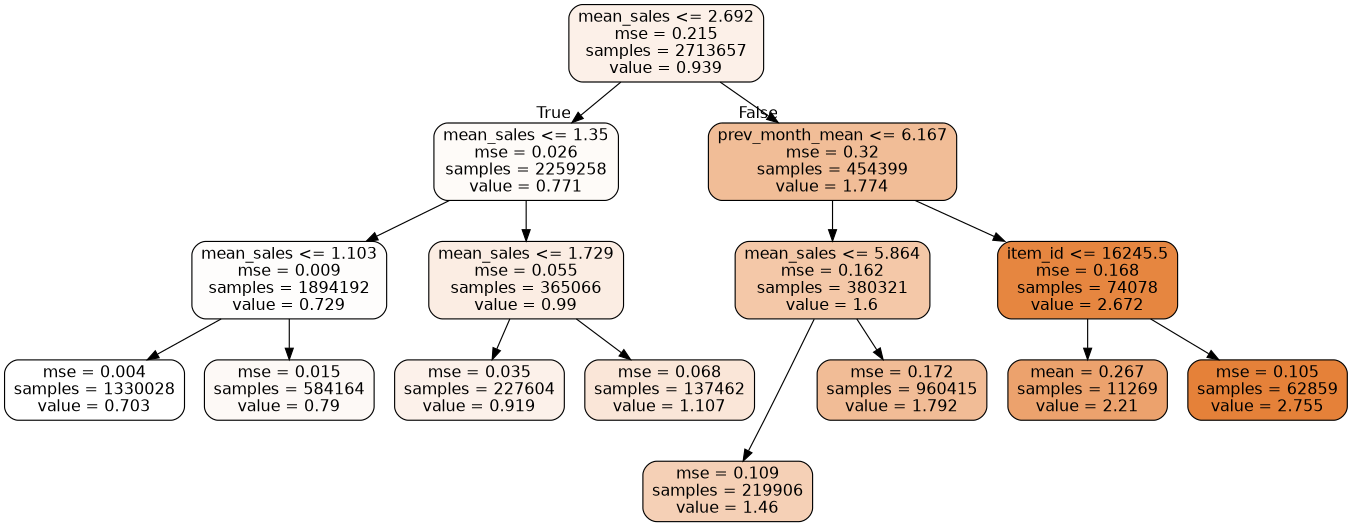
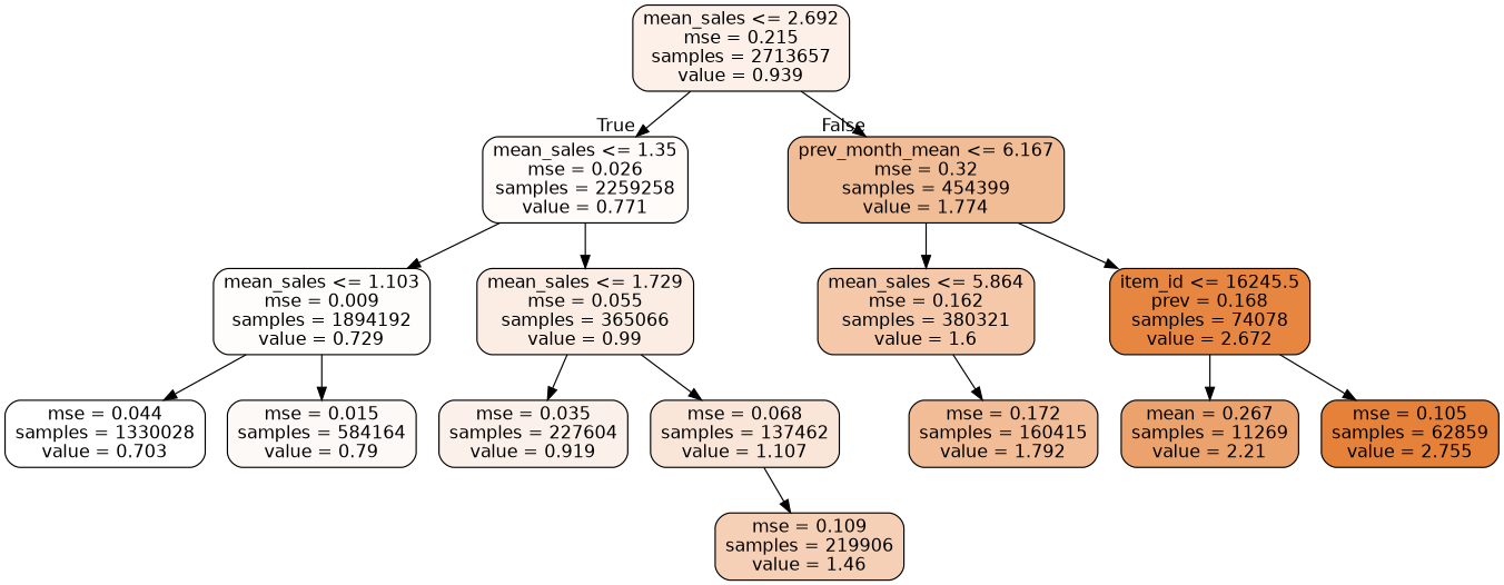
  digraph {
    node [color=black fontname=helvetica shape=box style="filled, rounded"]
    edge [fontname=helvetica]
    n1 [fillcolor="#e581391d" label="mean_sales <= 2.692\nmse = 0.215\nsamples = 2713657\nvalue = 0.939"]
    n2 [fillcolor="#e5813908" label="mean_sales <= 1.35\nmse = 0.026\nsamples = 2259258\nvalue = 0.771"]
    n3 [fillcolor="#e5813985" label="prev_month_mean <= 6.167\nmse = 0.32\nsamples = 454399\nvalue = 1.774"]
    n4 [fillcolor="#e5813903" label="mean_sales <= 1.103\nmse = 0.009\nsamples = 1894192\nvalue = 0.729"]
    n5 [fillcolor="#e5813924" label="mean_sales <= 1.729\nmse = 0.055\nsamples = 365066\nvalue = 0.99"]
    n6 [fillcolor="#e581396f" label="mean_sales <= 5.864\nmse = 0.162\nsamples = 380321\nvalue = 1.6"]
-   n7 [fillcolor="#e58139f5" label="item_id <= 16245.5\nmse = 0.168\nsamples = 74078\nvalue = 2.672"]
-   n8 [fillcolor="#e5813900" label="mse = 0.004\nsamples = 1330028\nvalue = 0.703"]
+   n7 [fillcolor="#e58139f5" label="item_id <= 16245.5\nprev = 0.168\nsamples = 74078\nvalue = 2.672"]
+   n8 [fillcolor="#e5813900" label="mse = 0.044\nsamples = 1330028\nvalue = 0.703"]
    n9 [fillcolor="#e581390b" label="mse = 0.015\nsamples = 584164\nvalue = 0.79"]
    n10 [fillcolor="#e581391b" label="mse = 0.035\nsamples = 227604\nvalue = 0.919"]
    n11 [fillcolor="#e5813932" label="mse = 0.068\nsamples = 137462\nvalue = 1.107"]
    n12 [fillcolor="#e581395e" label="mse = 0.109\nsamples = 219906\nvalue = 1.46"]
-   n13 [fillcolor="#e5813987" label="mse = 0.172\nsamples = 960415\nvalue = 1.792"]
+   n13 [fillcolor="#e5813987" label="mse = 0.172\nsamples = 160415\nvalue = 1.792"]
    n14 [fillcolor="#e58139bb" label="mean = 0.267\nsamples = 11269\nvalue = 2.21"]
    n15 [fillcolor="#e58139ff" label="mse = 0.105\nsamples = 62859\nvalue = 2.755"]
    n1 -> n2 [headlabel=True labelangle=45 labeldistance=2.5]
    n1 -> n3 [headlabel=False labelangle=-45 labeldistance=2.5]
    n2 -> n4
    n2 -> n5
    n3 -> n6
    n3 -> n7
    n4 -> n8
    n4 -> n9
    n5 -> n10
    n5 -> n11
-   n6 -> n12
+   n11 -> n12
    n6 -> n13
    n7 -> n14
    n7 -> n15
  }
